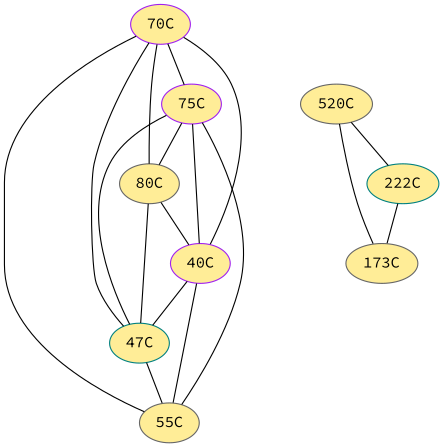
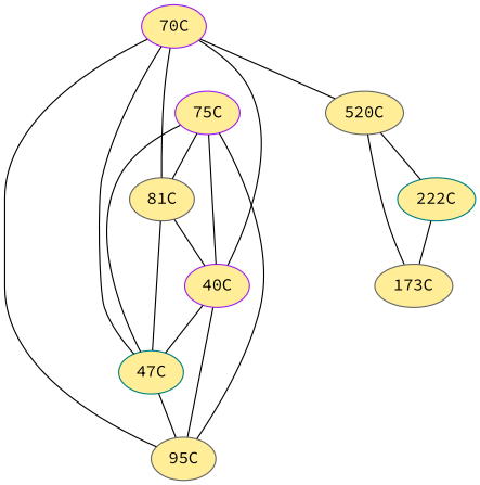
  graph {
    fontname="Source Code Pro"
    node [color=gray40 fillcolor="#FFED97" fontname="Source Code Pro" style=radial]
    edge [fontname="Source Code Pro" penwidth=1]
    "70C" [color=purple]
    "47C" [color=teal]
    "75C" [color=purple]
-   "55C"
-   "81C" [label="80C"]
+   "55C" [label="95C"]
+   "81C"
    n6 [color=purple label="40C"]
    n7 [label="520C"]
    "222C" [color=teal]
    "173C"
    "70C" -- "47C"
-   "70C" -- "75C"
+   "70C" -- n7
    "70C" -- "55C"
    "70C" -- "81C"
    "70C" -- n6
    "47C" -- "55C"
    "75C" -- "47C"
    "75C" -- "55C"
    "75C" -- "81C"
    "75C" -- n6
    "81C" -- "47C"
    "81C" -- n6
    n6 -- "47C"
    n6 -- "55C"
    n7 -- "222C"
    n7 -- "173C"
    "222C" -- "173C"
  }
